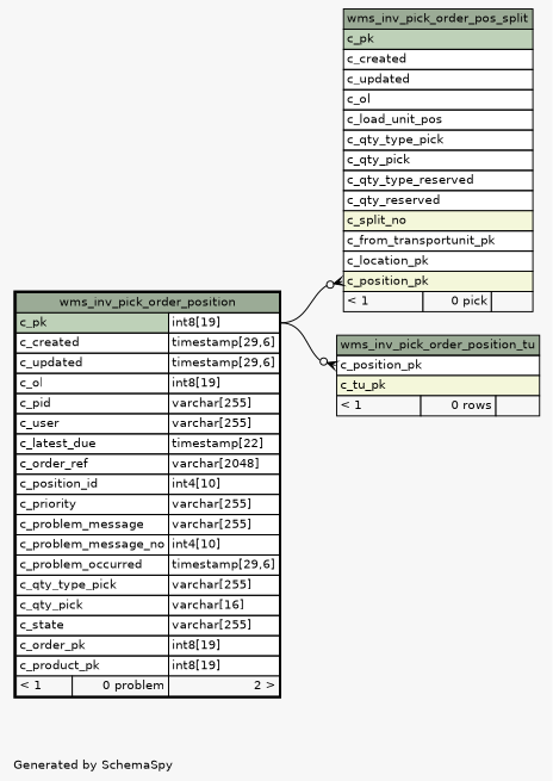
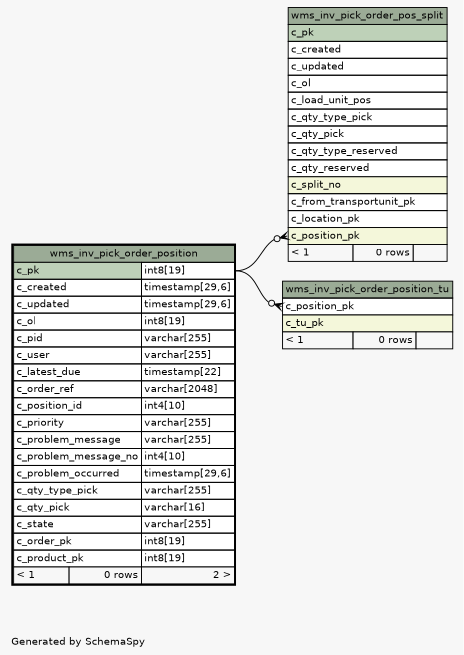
  digraph {
    bgcolor="#f7f7f7"
    fontname=Helvetica
    fontsize=11
    label="\nGenerated by SchemaSpy"
    labeljust=l
    nodesep=0.18
    rankdir=RL
    ranksep=0.46
    node [fontname=Helvetica fontsize=11 shape=plaintext]
    edge [arrowhead=none arrowsize=0.8 arrowtail=crowodot dir=back headport="c_pk.type:e" tailport="c_position_pk:w"]
-   n1 [label=<     <TABLE BORDER="0" CELLBORDER="1" CELLSPACING="0" BGCOLOR="#ffffff">       <TR><TD COLSPAN="3" BGCOLOR="#9bab96" ALIGN="CENTER">wms_inv_pick_order_pos_split</TD></TR>       <TR><TD PORT="c_pk" COLSPAN="3" BGCOLOR="#bed1b8" ALIGN="LEFT">c_pk</TD></TR>       <TR><TD PORT="c_created" COLSPAN="3" ALIGN="LEFT">c_created</TD></TR>       <TR><TD PORT="c_updated" COLSPAN="3" ALIGN="LEFT">c_updated</TD></TR>       <TR><TD PORT="c_ol" COLSPAN="3" ALIGN="LEFT">c_ol</TD></TR>       <TR><TD PORT="c_load_unit_pos" COLSPAN="3" ALIGN="LEFT">c_load_unit_pos</TD></TR>       <TR><TD PORT="c_qty_type_pick" COLSPAN="3" ALIGN="LEFT">c_qty_type_pick</TD></TR>       <TR><TD PORT="c_qty_pick" COLSPAN="3" ALIGN="LEFT">c_qty_pick</TD></TR>       <TR><TD PORT="c_qty_type_reserved" COLSPAN="3" ALIGN="LEFT">c_qty_type_reserved</TD></TR>       <TR><TD PORT="c_qty_reserved" COLSPAN="3" ALIGN="LEFT">c_qty_reserved</TD></TR>       <TR><TD PORT="c_split_no" COLSPAN="3" BGCOLOR="#f4f7da" ALIGN="LEFT">c_split_no</TD></TR>       <TR><TD PORT="c_from_transportunit_pk" COLSPAN="3" ALIGN="LEFT">c_from_transportunit_pk</TD></TR>       <TR><TD PORT="c_location_pk" COLSPAN="3" ALIGN="LEFT">c_location_pk</TD></TR>       <TR><TD PORT="c_position_pk" COLSPAN="3" BGCOLOR="#f4f7da" ALIGN="LEFT">c_position_pk</TD></TR>       <TR><TD ALIGN="LEFT" BGCOLOR="#f7f7f7">&lt; 1</TD><TD ALIGN="RIGHT" BGCOLOR="#f7f7f7">0 pick</TD><TD ALIGN="RIGHT" BGCOLOR="#f7f7f7">  </TD></TR>     </TABLE>>]
-   n2 [label=<     <TABLE BORDER="2" CELLBORDER="1" CELLSPACING="0" BGCOLOR="#ffffff">       <TR><TD COLSPAN="3" BGCOLOR="#9bab96" ALIGN="CENTER">wms_inv_pick_order_position</TD></TR>       <TR><TD PORT="c_pk" COLSPAN="2" BGCOLOR="#bed1b8" ALIGN="LEFT">c_pk</TD><TD PORT="c_pk.type" ALIGN="LEFT">int8[19]</TD></TR>       <TR><TD PORT="c_created" COLSPAN="2" ALIGN="LEFT">c_created</TD><TD PORT="c_created.type" ALIGN="LEFT">timestamp[29,6]</TD></TR>       <TR><TD PORT="c_updated" COLSPAN="2" ALIGN="LEFT">c_updated</TD><TD PORT="c_updated.type" ALIGN="LEFT">timestamp[29,6]</TD></TR>       <TR><TD PORT="c_ol" COLSPAN="2" ALIGN="LEFT">c_ol</TD><TD PORT="c_ol.type" ALIGN="LEFT">int8[19]</TD></TR>       <TR><TD PORT="c_pid" COLSPAN="2" ALIGN="LEFT">c_pid</TD><TD PORT="c_pid.type" ALIGN="LEFT">varchar[255]</TD></TR>       <TR><TD PORT="c_user" COLSPAN="2" ALIGN="LEFT">c_user</TD><TD PORT="c_user.type" ALIGN="LEFT">varchar[255]</TD></TR>       <TR><TD PORT="c_latest_due" COLSPAN="2" ALIGN="LEFT">c_latest_due</TD><TD PORT="c_latest_due.type" ALIGN="LEFT">timestamp[22]</TD></TR>       <TR><TD PORT="c_order_ref" COLSPAN="2" ALIGN="LEFT">c_order_ref</TD><TD PORT="c_order_ref.type" ALIGN="LEFT">varchar[2048]</TD></TR>       <TR><TD PORT="c_position_id" COLSPAN="2" ALIGN="LEFT">c_position_id</TD><TD PORT="c_position_id.type" ALIGN="LEFT">int4[10]</TD></TR>       <TR><TD PORT="c_priority" COLSPAN="2" ALIGN="LEFT">c_priority</TD><TD PORT="c_priority.type" ALIGN="LEFT">varchar[255]</TD></TR>       <TR><TD PORT="c_problem_message" COLSPAN="2" ALIGN="LEFT">c_problem_message</TD><TD PORT="c_problem_message.type" ALIGN="LEFT">varchar[255]</TD></TR>       <TR><TD PORT="c_problem_message_no" COLSPAN="2" ALIGN="LEFT">c_problem_message_no</TD><TD PORT="c_problem_message_no.type" ALIGN="LEFT">int4[10]</TD></TR>       <TR><TD PORT="c_problem_occurred" COLSPAN="2" ALIGN="LEFT">c_problem_occurred</TD><TD PORT="c_problem_occurred.type" ALIGN="LEFT">timestamp[29,6]</TD></TR>       <TR><TD PORT="c_qty_type_pick" COLSPAN="2" ALIGN="LEFT">c_qty_type_pick</TD><TD PORT="c_qty_type_pick.type" ALIGN="LEFT">varchar[255]</TD></TR>       <TR><TD PORT="c_qty_pick" COLSPAN="2" ALIGN="LEFT">c_qty_pick</TD><TD PORT="c_qty_pick.type" ALIGN="LEFT">varchar[16]</TD></TR>       <TR><TD PORT="c_state" COLSPAN="2" ALIGN="LEFT">c_state</TD><TD PORT="c_state.type" ALIGN="LEFT">varchar[255]</TD></TR>       <TR><TD PORT="c_order_pk" COLSPAN="2" ALIGN="LEFT">c_order_pk</TD><TD PORT="c_order_pk.type" ALIGN="LEFT">int8[19]</TD></TR>       <TR><TD PORT="c_product_pk" COLSPAN="2" ALIGN="LEFT">c_product_pk</TD><TD PORT="c_product_pk.type" ALIGN="LEFT">int8[19]</TD></TR>       <TR><TD ALIGN="LEFT" BGCOLOR="#f7f7f7">&lt; 1</TD><TD ALIGN="RIGHT" BGCOLOR="#f7f7f7">0 problem</TD><TD ALIGN="RIGHT" BGCOLOR="#f7f7f7">2 &gt;</TD></TR>     </TABLE>>]
+   n1 [label=<     <TABLE BORDER="0" CELLBORDER="1" CELLSPACING="0" BGCOLOR="#ffffff">       <TR><TD COLSPAN="3" BGCOLOR="#9bab96" ALIGN="CENTER">wms_inv_pick_order_pos_split</TD></TR>       <TR><TD PORT="c_pk" COLSPAN="3" BGCOLOR="#bed1b8" ALIGN="LEFT">c_pk</TD></TR>       <TR><TD PORT="c_created" COLSPAN="3" ALIGN="LEFT">c_created</TD></TR>       <TR><TD PORT="c_updated" COLSPAN="3" ALIGN="LEFT">c_updated</TD></TR>       <TR><TD PORT="c_ol" COLSPAN="3" ALIGN="LEFT">c_ol</TD></TR>       <TR><TD PORT="c_load_unit_pos" COLSPAN="3" ALIGN="LEFT">c_load_unit_pos</TD></TR>       <TR><TD PORT="c_qty_type_pick" COLSPAN="3" ALIGN="LEFT">c_qty_type_pick</TD></TR>       <TR><TD PORT="c_qty_pick" COLSPAN="3" ALIGN="LEFT">c_qty_pick</TD></TR>       <TR><TD PORT="c_qty_type_reserved" COLSPAN="3" ALIGN="LEFT">c_qty_type_reserved</TD></TR>       <TR><TD PORT="c_qty_reserved" COLSPAN="3" ALIGN="LEFT">c_qty_reserved</TD></TR>       <TR><TD PORT="c_split_no" COLSPAN="3" BGCOLOR="#f4f7da" ALIGN="LEFT">c_split_no</TD></TR>       <TR><TD PORT="c_from_transportunit_pk" COLSPAN="3" ALIGN="LEFT">c_from_transportunit_pk</TD></TR>       <TR><TD PORT="c_location_pk" COLSPAN="3" ALIGN="LEFT">c_location_pk</TD></TR>       <TR><TD PORT="c_position_pk" COLSPAN="3" BGCOLOR="#f4f7da" ALIGN="LEFT">c_position_pk</TD></TR>       <TR><TD ALIGN="LEFT" BGCOLOR="#f7f7f7">&lt; 1</TD><TD ALIGN="RIGHT" BGCOLOR="#f7f7f7">0 rows</TD><TD ALIGN="RIGHT" BGCOLOR="#f7f7f7">  </TD></TR>     </TABLE>>]
+   n2 [label=<     <TABLE BORDER="2" CELLBORDER="1" CELLSPACING="0" BGCOLOR="#ffffff">       <TR><TD COLSPAN="3" BGCOLOR="#9bab96" ALIGN="CENTER">wms_inv_pick_order_position</TD></TR>       <TR><TD PORT="c_pk" COLSPAN="2" BGCOLOR="#bed1b8" ALIGN="LEFT">c_pk</TD><TD PORT="c_pk.type" ALIGN="LEFT">int8[19]</TD></TR>       <TR><TD PORT="c_created" COLSPAN="2" ALIGN="LEFT">c_created</TD><TD PORT="c_created.type" ALIGN="LEFT">timestamp[29,6]</TD></TR>       <TR><TD PORT="c_updated" COLSPAN="2" ALIGN="LEFT">c_updated</TD><TD PORT="c_updated.type" ALIGN="LEFT">timestamp[29,6]</TD></TR>       <TR><TD PORT="c_ol" COLSPAN="2" ALIGN="LEFT">c_ol</TD><TD PORT="c_ol.type" ALIGN="LEFT">int8[19]</TD></TR>       <TR><TD PORT="c_pid" COLSPAN="2" ALIGN="LEFT">c_pid</TD><TD PORT="c_pid.type" ALIGN="LEFT">varchar[255]</TD></TR>       <TR><TD PORT="c_user" COLSPAN="2" ALIGN="LEFT">c_user</TD><TD PORT="c_user.type" ALIGN="LEFT">varchar[255]</TD></TR>       <TR><TD PORT="c_latest_due" COLSPAN="2" ALIGN="LEFT">c_latest_due</TD><TD PORT="c_latest_due.type" ALIGN="LEFT">timestamp[22]</TD></TR>       <TR><TD PORT="c_order_ref" COLSPAN="2" ALIGN="LEFT">c_order_ref</TD><TD PORT="c_order_ref.type" ALIGN="LEFT">varchar[2048]</TD></TR>       <TR><TD PORT="c_position_id" COLSPAN="2" ALIGN="LEFT">c_position_id</TD><TD PORT="c_position_id.type" ALIGN="LEFT">int4[10]</TD></TR>       <TR><TD PORT="c_priority" COLSPAN="2" ALIGN="LEFT">c_priority</TD><TD PORT="c_priority.type" ALIGN="LEFT">varchar[255]</TD></TR>       <TR><TD PORT="c_problem_message" COLSPAN="2" ALIGN="LEFT">c_problem_message</TD><TD PORT="c_problem_message.type" ALIGN="LEFT">varchar[255]</TD></TR>       <TR><TD PORT="c_problem_message_no" COLSPAN="2" ALIGN="LEFT">c_problem_message_no</TD><TD PORT="c_problem_message_no.type" ALIGN="LEFT">int4[10]</TD></TR>       <TR><TD PORT="c_problem_occurred" COLSPAN="2" ALIGN="LEFT">c_problem_occurred</TD><TD PORT="c_problem_occurred.type" ALIGN="LEFT">timestamp[29,6]</TD></TR>       <TR><TD PORT="c_qty_type_pick" COLSPAN="2" ALIGN="LEFT">c_qty_type_pick</TD><TD PORT="c_qty_type_pick.type" ALIGN="LEFT">varchar[255]</TD></TR>       <TR><TD PORT="c_qty_pick" COLSPAN="2" ALIGN="LEFT">c_qty_pick</TD><TD PORT="c_qty_pick.type" ALIGN="LEFT">varchar[16]</TD></TR>       <TR><TD PORT="c_state" COLSPAN="2" ALIGN="LEFT">c_state</TD><TD PORT="c_state.type" ALIGN="LEFT">varchar[255]</TD></TR>       <TR><TD PORT="c_order_pk" COLSPAN="2" ALIGN="LEFT">c_order_pk</TD><TD PORT="c_order_pk.type" ALIGN="LEFT">int8[19]</TD></TR>       <TR><TD PORT="c_product_pk" COLSPAN="2" ALIGN="LEFT">c_product_pk</TD><TD PORT="c_product_pk.type" ALIGN="LEFT">int8[19]</TD></TR>       <TR><TD ALIGN="LEFT" BGCOLOR="#f7f7f7">&lt; 1</TD><TD ALIGN="RIGHT" BGCOLOR="#f7f7f7">0 rows</TD><TD ALIGN="RIGHT" BGCOLOR="#f7f7f7">2 &gt;</TD></TR>     </TABLE>>]
    n3 [label=<     <TABLE BORDER="0" CELLBORDER="1" CELLSPACING="0" BGCOLOR="#ffffff">       <TR><TD COLSPAN="3" BGCOLOR="#9bab96" ALIGN="CENTER">wms_inv_pick_order_position_tu</TD></TR>       <TR><TD PORT="c_position_pk" COLSPAN="3" ALIGN="LEFT">c_position_pk</TD></TR>       <TR><TD PORT="c_tu_pk" COLSPAN="3" BGCOLOR="#f4f7da" ALIGN="LEFT">c_tu_pk</TD></TR>       <TR><TD ALIGN="LEFT" BGCOLOR="#f7f7f7">&lt; 1</TD><TD ALIGN="RIGHT" BGCOLOR="#f7f7f7">0 rows</TD><TD ALIGN="RIGHT" BGCOLOR="#f7f7f7">  </TD></TR>     </TABLE>>]
    n1 -> n2
    n3 -> n2
  }
